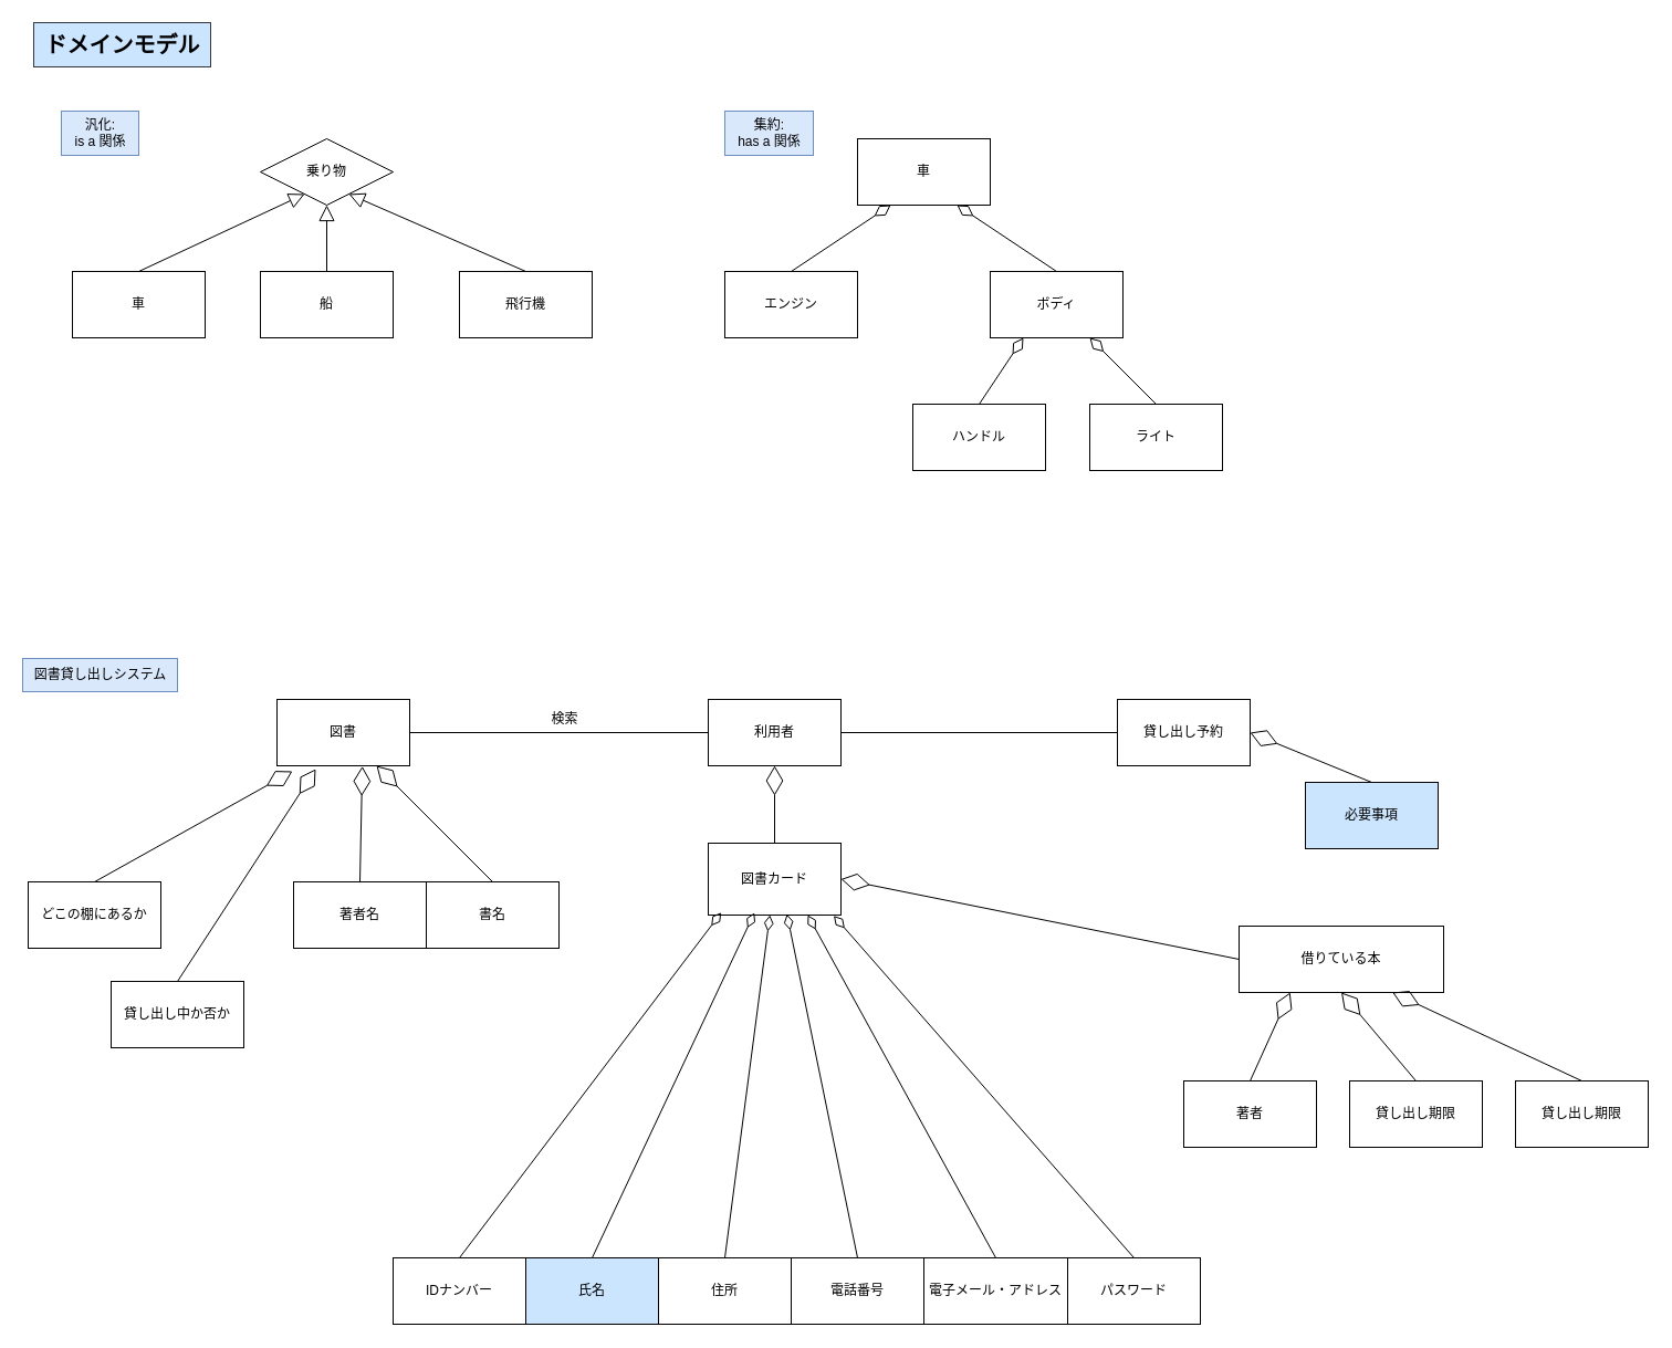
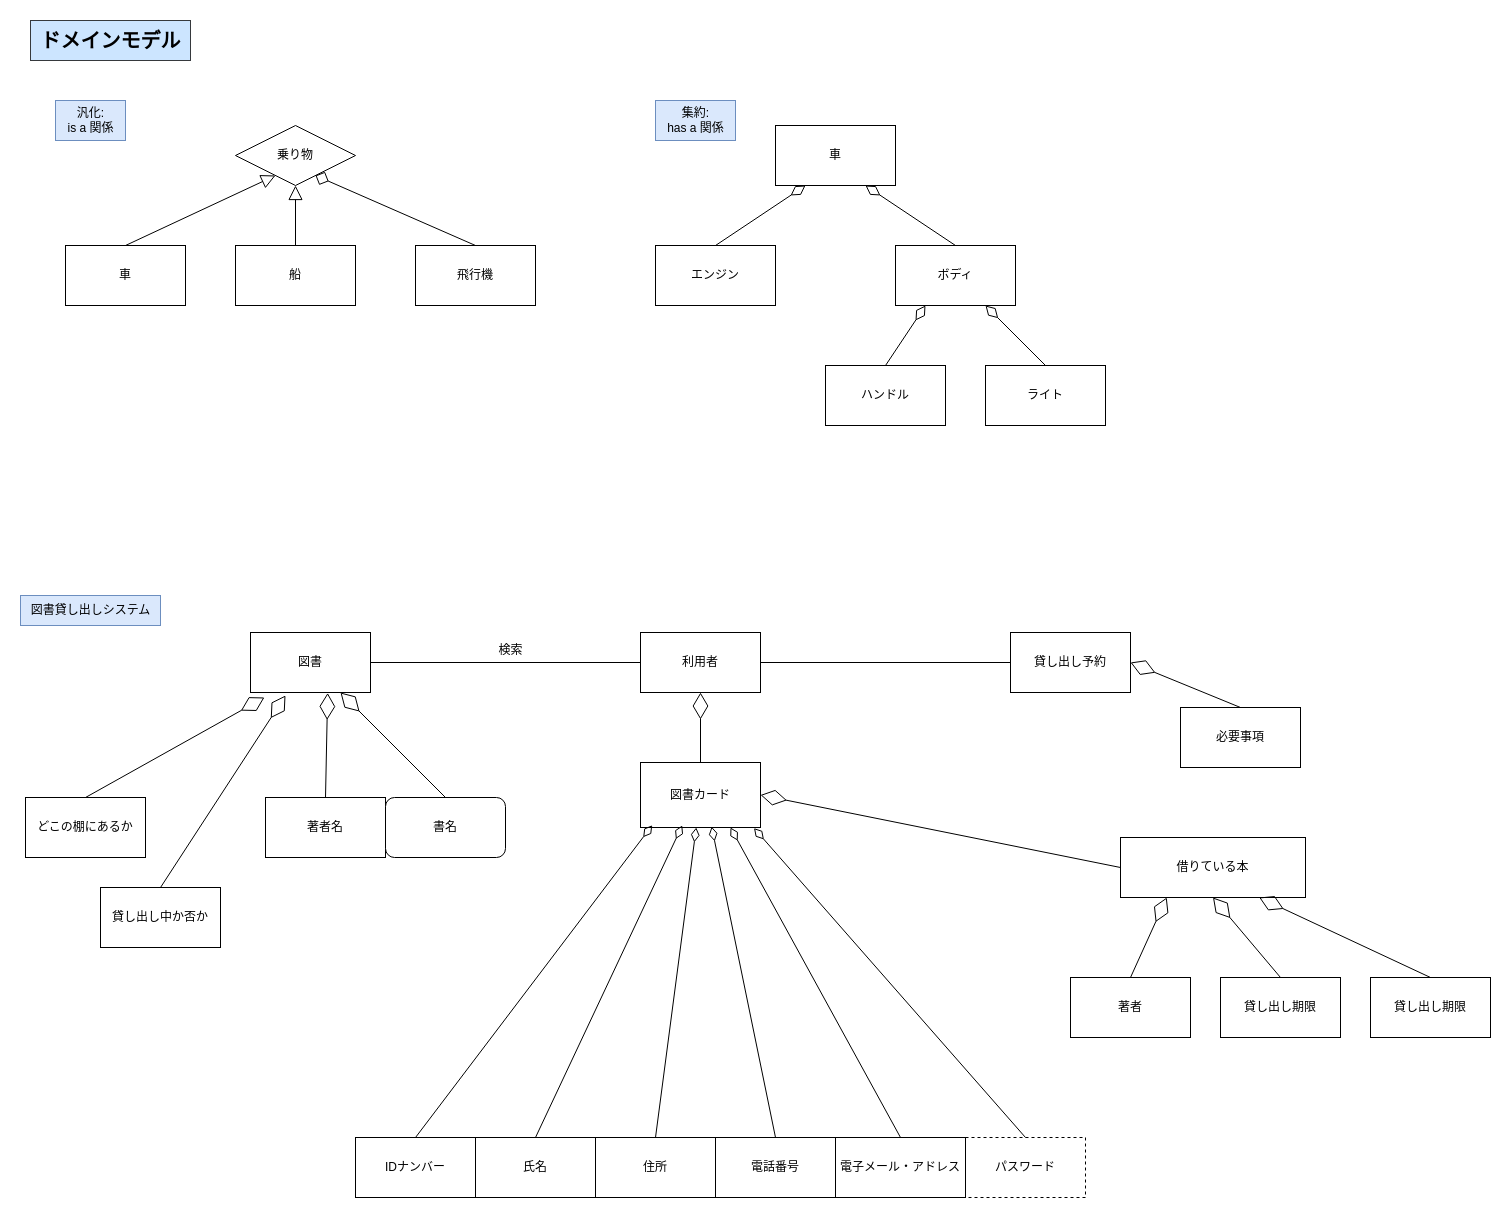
  <mxCell id="0" />
  <mxCell id="1" parent="0" />
  <mxCell id="2" value="乗り物" style="rhombus;whiteSpace=wrap;html=1;" parent="1" vertex="1"><mxGeometry x="235" y="125" width="120" height="60" as="geometry" /></mxCell>
  <mxCell id="3" value="車" style="rounded=0;whiteSpace=wrap;html=1;" parent="1" vertex="1"><mxGeometry x="65" y="245" width="120" height="60" as="geometry" /></mxCell>
  <mxCell id="4" value="船" style="rounded=0;whiteSpace=wrap;html=1;" parent="1" vertex="1"><mxGeometry x="235" y="245" width="120" height="60" as="geometry" /></mxCell>
  <mxCell id="5" value="飛行機" style="rounded=0;whiteSpace=wrap;html=1;" parent="1" vertex="1"><mxGeometry x="415" y="245" width="120" height="60" as="geometry" /></mxCell>
  <mxCell id="6" value="" style="endArrow=block;endFill=0;endSize=12;html=1;rounded=0;exitX=0.5;exitY=0;exitDx=0;exitDy=0;entryX=0.25;entryY=1;entryDx=0;entryDy=0;" parent="1" source="3" target="2" edge="1"><mxGeometry width="160" relative="1" as="geometry"><mxPoint x="235" y="385" as="sourcePoint" /><mxPoint x="395" y="385" as="targetPoint" /></mxGeometry></mxCell>
  <mxCell id="7" value="" style="endArrow=block;endFill=0;endSize=12;html=1;rounded=0;exitX=0.5;exitY=0;exitDx=0;exitDy=0;entryX=0.5;entryY=1;entryDx=0;entryDy=0;" parent="1" source="4" target="2" edge="1"><mxGeometry width="160" relative="1" as="geometry"><mxPoint x="285" y="415" as="sourcePoint" /><mxPoint x="435" y="355" as="targetPoint" /></mxGeometry></mxCell>
- <mxCell id="8" value="" style="endArrow=block;endFill=0;endSize=12;html=1;rounded=0;exitX=0.5;exitY=0;exitDx=0;exitDy=0;entryX=0.75;entryY=1;entryDx=0;entryDy=0;" parent="1" source="5" target="2" edge="1"><mxGeometry width="160" relative="1" as="geometry"><mxPoint x="345" y="415" as="sourcePoint" /><mxPoint x="495" y="355" as="targetPoint" /></mxGeometry></mxCell>
+ <mxCell id="8" value="" style="endArrow=diamond;endFill=0;endSize=12;html=1;rounded=0;exitX=0.5;exitY=0;exitDx=0;exitDy=0;entryX=0.75;entryY=1;entryDx=0;entryDy=0;" parent="1" source="5" target="2" edge="1"><mxGeometry width="160" relative="1" as="geometry"><mxPoint x="345" y="415" as="sourcePoint" /><mxPoint x="495" y="355" as="targetPoint" /></mxGeometry></mxCell>
  <mxCell id="9" value="&lt;font style=&quot;font-size: 20px;&quot;&gt;&lt;b&gt;ドメインモデル&lt;/b&gt;&lt;/font&gt;" style="text;html=1;align=center;verticalAlign=middle;resizable=0;points=[];autosize=1;strokeColor=#36393d;fillColor=#cce5ff;" parent="1" vertex="1"><mxGeometry x="30" y="20" width="160" height="40" as="geometry" /></mxCell>
  <mxCell id="10" value="汎化:&lt;div&gt;is a 関係&lt;/div&gt;" style="text;html=1;align=center;verticalAlign=middle;resizable=0;points=[];autosize=1;strokeColor=#6c8ebf;fillColor=#dae8fc;" parent="1" vertex="1"><mxGeometry x="55" y="100" width="70" height="40" as="geometry" /></mxCell>
  <mxCell id="11" value="車" style="rounded=0;whiteSpace=wrap;html=1;" parent="1" vertex="1"><mxGeometry x="775" y="125" width="120" height="60" as="geometry" /></mxCell>
  <mxCell id="12" value="エンジン" style="rounded=0;whiteSpace=wrap;html=1;" parent="1" vertex="1"><mxGeometry x="655" y="245" width="120" height="60" as="geometry" /></mxCell>
  <mxCell id="13" value="ボディ" style="rounded=0;whiteSpace=wrap;html=1;" parent="1" vertex="1"><mxGeometry x="895" y="245" width="120" height="60" as="geometry" /></mxCell>
  <mxCell id="14" value="ハンドル" style="rounded=0;whiteSpace=wrap;html=1;" parent="1" vertex="1"><mxGeometry x="825" y="365" width="120" height="60" as="geometry" /></mxCell>
  <mxCell id="15" value="ライト" style="rounded=0;whiteSpace=wrap;html=1;" parent="1" vertex="1"><mxGeometry x="985" y="365" width="120" height="60" as="geometry" /></mxCell>
  <mxCell id="16" value="" style="endArrow=diamondThin;html=1;rounded=0;entryX=0.25;entryY=1;entryDx=0;entryDy=0;exitX=0.5;exitY=0;exitDx=0;exitDy=0;endFill=0;endSize=15;" parent="1" source="12" target="11" edge="1"><mxGeometry width="50" height="50" relative="1" as="geometry"><mxPoint x="545" y="395" as="sourcePoint" /><mxPoint x="595" y="345" as="targetPoint" /></mxGeometry></mxCell>
  <mxCell id="17" value="" style="endArrow=diamondThin;html=1;rounded=0;entryX=0.75;entryY=1;entryDx=0;entryDy=0;exitX=0.5;exitY=0;exitDx=0;exitDy=0;endFill=0;endSize=15;" parent="1" source="13" target="11" edge="1"><mxGeometry width="50" height="50" relative="1" as="geometry"><mxPoint x="925" y="265" as="sourcePoint" /><mxPoint x="1015" y="205" as="targetPoint" /></mxGeometry></mxCell>
  <mxCell id="18" value="" style="endArrow=diamondThin;html=1;rounded=0;endFill=0;exitX=0.5;exitY=0;exitDx=0;exitDy=0;endSize=15;" parent="1" source="14" edge="1"><mxGeometry width="50" height="50" relative="1" as="geometry"><mxPoint x="885" y="365" as="sourcePoint" /><mxPoint x="925" y="305" as="targetPoint" /></mxGeometry></mxCell>
  <mxCell id="19" value="" style="endArrow=diamondThin;html=1;rounded=0;entryX=0.75;entryY=1;entryDx=0;entryDy=0;exitX=0.5;exitY=0;exitDx=0;exitDy=0;endFill=0;endSize=15;" parent="1" source="15" target="13" edge="1"><mxGeometry width="50" height="50" relative="1" as="geometry"><mxPoint x="985" y="565" as="sourcePoint" /><mxPoint x="1075" y="505" as="targetPoint" /></mxGeometry></mxCell>
  <mxCell id="20" value="集約:&lt;div&gt;&lt;span style=&quot;background-color: transparent; color: light-dark(rgb(0, 0, 0), rgb(255, 255, 255));&quot;&gt;has a 関係&lt;/span&gt;&lt;/div&gt;" style="text;html=1;align=center;verticalAlign=middle;resizable=0;points=[];autosize=1;strokeColor=#6c8ebf;fillColor=#dae8fc;" parent="1" vertex="1"><mxGeometry x="655" y="100" width="80" height="40" as="geometry" /></mxCell>
  <mxCell id="21" value="利用者" style="rounded=0;whiteSpace=wrap;html=1;" vertex="1" parent="1"><mxGeometry x="640" y="632" width="120" height="60" as="geometry" /></mxCell>
  <mxCell id="22" value="図書カード" style="rounded=0;whiteSpace=wrap;html=1;" vertex="1" parent="1"><mxGeometry x="640" y="762" width="120" height="65" as="geometry" /></mxCell>
  <mxCell id="23" value="" style="endArrow=diamondThin;endFill=0;endSize=24;html=1;exitX=0.5;exitY=0;exitDx=0;exitDy=0;entryX=0.5;entryY=1;entryDx=0;entryDy=0;" edge="1" parent="1" source="22" target="21"><mxGeometry width="160" relative="1" as="geometry"><mxPoint x="710" y="732" as="sourcePoint" /><mxPoint x="1040" y="802" as="targetPoint" /></mxGeometry></mxCell>
  <mxCell id="24" value="IDナンバー" style="rounded=0;whiteSpace=wrap;html=1;" vertex="1" parent="1"><mxGeometry x="355" y="1137" width="120" height="60" as="geometry" /></mxCell>
- <mxCell id="25" value="パスワード" style="rounded=0;whiteSpace=wrap;html=1;" vertex="1" parent="1"><mxGeometry x="965" y="1137" width="120" height="60" as="geometry" /></mxCell>
+ <mxCell id="25" value="パスワード" style="rounded=0;whiteSpace=wrap;html=1;dashed=1;" vertex="1" parent="1"><mxGeometry x="965" y="1137" width="120" height="60" as="geometry" /></mxCell>
  <mxCell id="26" value="" style="endArrow=diamondThin;endFill=0;endSize=12;html=1;exitX=0.5;exitY=0;exitDx=0;exitDy=0;entryX=0.098;entryY=0.965;entryDx=0;entryDy=0;entryPerimeter=0;" edge="1" parent="1" source="24" target="22"><mxGeometry width="160" relative="1" as="geometry"><mxPoint x="619.5" y="892" as="sourcePoint" /><mxPoint x="619.5" y="812" as="targetPoint" /></mxGeometry></mxCell>
  <mxCell id="27" value="" style="endArrow=diamondThin;endFill=0;endSize=12;html=1;exitX=0.5;exitY=0;exitDx=0;exitDy=0;entryX=0.946;entryY=1.01;entryDx=0;entryDy=0;entryPerimeter=0;" edge="1" parent="1" source="25" target="22"><mxGeometry width="160" relative="1" as="geometry"><mxPoint x="870" y="812" as="sourcePoint" /><mxPoint x="1030" y="812" as="targetPoint" /></mxGeometry></mxCell>
  <mxCell id="28" value="貸し出し予約" style="whiteSpace=wrap;html=1;" vertex="1" parent="1"><mxGeometry x="1010" y="632" width="120" height="60" as="geometry" /></mxCell>
  <mxCell id="29" value="" style="endArrow=none;endFill=0;endSize=17;html=1;entryX=1;entryY=0.5;entryDx=0;entryDy=0;exitX=0;exitY=0.5;exitDx=0;exitDy=0;" edge="1" parent="1" source="28" target="21"><mxGeometry width="160" relative="1" as="geometry"><mxPoint x="870" y="812" as="sourcePoint" /><mxPoint x="1030" y="812" as="targetPoint" /></mxGeometry></mxCell>
  <mxCell id="30" value="図書" style="whiteSpace=wrap;html=1;" vertex="1" parent="1"><mxGeometry x="250" y="632" width="120" height="60" as="geometry" /></mxCell>
  <mxCell id="31" value="" style="endArrow=none;endFill=0;endSize=17;html=1;entryX=0;entryY=0.5;entryDx=0;entryDy=0;exitX=1;exitY=0.5;exitDx=0;exitDy=0;" edge="1" parent="1" source="30" target="21"><mxGeometry width="160" relative="1" as="geometry"><mxPoint x="940" y="772" as="sourcePoint" /><mxPoint x="740" y="702" as="targetPoint" /></mxGeometry></mxCell>
  <mxCell id="32" value="著者名" style="whiteSpace=wrap;html=1;" vertex="1" parent="1"><mxGeometry x="265" y="797" width="120" height="60" as="geometry" /></mxCell>
  <mxCell id="33" value="" style="edgeStyle=none;html=1;exitX=0.5;exitY=0;exitDx=0;exitDy=0;endArrow=diamondThin;endFill=0;endSize=24;" edge="1" parent="1" source="34"><mxGeometry relative="1" as="geometry"><mxPoint x="540" y="967" as="sourcePoint" /><mxPoint x="340" y="692" as="targetPoint" /></mxGeometry></mxCell>
- <mxCell id="34" value="書名" style="whiteSpace=wrap;html=1;" vertex="1" parent="1"><mxGeometry x="385" y="797" width="120" height="60" as="geometry" /></mxCell>
+ <mxCell id="34" value="書名" style="whiteSpace=wrap;html=1;rounded=1;" vertex="1" parent="1"><mxGeometry x="385" y="797" width="120" height="60" as="geometry" /></mxCell>
  <mxCell id="35" value="" style="endArrow=diamondThin;endFill=0;endSize=24;html=1;entryX=0.643;entryY=1.008;entryDx=0;entryDy=0;entryPerimeter=0;exitX=0.5;exitY=0;exitDx=0;exitDy=0;" edge="1" parent="1" source="32" target="30"><mxGeometry width="160" relative="1" as="geometry"><mxPoint x="330" y="787" as="sourcePoint" /><mxPoint x="305" y="692" as="targetPoint" /></mxGeometry></mxCell>
- <mxCell id="36" value="氏名" style="whiteSpace=wrap;html=1;fillColor=#cce5ff;" vertex="1" parent="1"><mxGeometry x="475" y="1137" width="120" height="60" as="geometry" /></mxCell>
+ <mxCell id="36" value="氏名" style="whiteSpace=wrap;html=1;" vertex="1" parent="1"><mxGeometry x="475" y="1137" width="120" height="60" as="geometry" /></mxCell>
  <mxCell id="37" value="住所" style="whiteSpace=wrap;html=1;" vertex="1" parent="1"><mxGeometry x="595" y="1137" width="120" height="60" as="geometry" /></mxCell>
  <mxCell id="38" value="電話番号" style="whiteSpace=wrap;html=1;" vertex="1" parent="1"><mxGeometry x="715" y="1137" width="120" height="60" as="geometry" /></mxCell>
  <mxCell id="39" value="電子メール・アドレス" style="whiteSpace=wrap;html=1;" vertex="1" parent="1"><mxGeometry x="835" y="1137" width="130" height="60" as="geometry" /></mxCell>
  <mxCell id="40" value="" style="endArrow=diamondThin;endFill=0;endSize=12;html=1;exitX=0.5;exitY=0;exitDx=0;exitDy=0;entryX=0.348;entryY=0.968;entryDx=0;entryDy=0;entryPerimeter=0;" edge="1" parent="1" source="36" target="22"><mxGeometry width="160" relative="1" as="geometry"><mxPoint x="930" y="842" as="sourcePoint" /><mxPoint x="1118.24" y="925.3" as="targetPoint" /></mxGeometry></mxCell>
  <mxCell id="41" value="" style="endArrow=diamondThin;endFill=0;endSize=12;html=1;exitX=0.5;exitY=0;exitDx=0;exitDy=0;" edge="1" parent="1" source="37" target="22"><mxGeometry width="160" relative="1" as="geometry"><mxPoint x="925" y="992" as="sourcePoint" /><mxPoint x="700" y="817" as="targetPoint" /></mxGeometry></mxCell>
  <mxCell id="42" value="" style="endArrow=diamondThin;endFill=0;endSize=12;html=1;exitX=0.5;exitY=0;exitDx=0;exitDy=0;entryX=0.593;entryY=0.987;entryDx=0;entryDy=0;entryPerimeter=0;" edge="1" parent="1" source="38" target="22"><mxGeometry width="160" relative="1" as="geometry"><mxPoint x="935" y="1002" as="sourcePoint" /><mxPoint x="1174.88" y="921.46" as="targetPoint" /></mxGeometry></mxCell>
  <mxCell id="43" value="" style="endArrow=diamondThin;endFill=0;endSize=12;html=1;exitX=0.5;exitY=0;exitDx=0;exitDy=0;entryX=0.75;entryY=1;entryDx=0;entryDy=0;" edge="1" parent="1" source="39" target="22"><mxGeometry width="160" relative="1" as="geometry"><mxPoint x="945" y="1012" as="sourcePoint" /><mxPoint x="730" y="827" as="targetPoint" /></mxGeometry></mxCell>
  <mxCell id="44" value="図書貸し出しシステム" style="text;html=1;align=center;verticalAlign=middle;resizable=0;points=[];autosize=1;strokeColor=#6c8ebf;fillColor=#dae8fc;" vertex="1" parent="1"><mxGeometry x="20" y="595" width="140" height="30" as="geometry" /></mxCell>
  <mxCell id="45" value="貸し出し期限" style="whiteSpace=wrap;html=1;" vertex="1" parent="1"><mxGeometry x="1220" y="977" width="120" height="60" as="geometry" /></mxCell>
  <mxCell id="46" value="検索" style="text;html=1;align=center;verticalAlign=middle;resizable=0;points=[];autosize=1;strokeColor=none;fillColor=none;" vertex="1" parent="1"><mxGeometry x="485" y="635" width="50" height="30" as="geometry" /></mxCell>
  <mxCell id="47" value="貸し出し中か否か" style="whiteSpace=wrap;html=1;" vertex="1" parent="1"><mxGeometry x="100" y="887" width="120" height="60" as="geometry" /></mxCell>
  <mxCell id="48" value="" style="endArrow=diamondThin;startArrow=none;endFill=0;startFill=0;endSize=24;html=1;exitX=0.5;exitY=0;exitDx=0;exitDy=0;" edge="1" parent="1" source="47"><mxGeometry width="160" relative="1" as="geometry"><mxPoint x="340" y="1037" as="sourcePoint" /><mxPoint x="285" y="695" as="targetPoint" /></mxGeometry></mxCell>
  <mxCell id="49" value="どこの棚にあるか" style="whiteSpace=wrap;html=1;" vertex="1" parent="1"><mxGeometry y="797" width="120" height="60" as="geometry" x="25" /></mxCell>
  <mxCell id="50" value="" style="endArrow=diamondThin;startArrow=none;endFill=0;startFill=0;endSize=24;html=1;exitX=0.5;exitY=0;exitDx=0;exitDy=0;entryX=0.116;entryY=1.083;entryDx=0;entryDy=0;entryPerimeter=0;" edge="1" parent="1" source="49" target="30"><mxGeometry width="160" relative="1" as="geometry"><mxPoint x="50" y="937" as="sourcePoint" /><mxPoint x="270" y="747" as="targetPoint" /></mxGeometry></mxCell>
  <mxCell id="51" value="借りている本" style="whiteSpace=wrap;html=1;" vertex="1" parent="1"><mxGeometry x="1120" y="837" width="185" height="60" as="geometry" /></mxCell>
  <mxCell id="52" value="" style="endArrow=diamondThin;endFill=0;endSize=24;html=1;entryX=1;entryY=0.5;entryDx=0;entryDy=0;exitX=0;exitY=0.5;exitDx=0;exitDy=0;" edge="1" parent="1" source="51" target="22"><mxGeometry width="160" relative="1" as="geometry"><mxPoint x="880" y="1047" as="sourcePoint" /><mxPoint x="1040" y="1047" as="targetPoint" /></mxGeometry></mxCell>
  <mxCell id="53" value="" style="endArrow=diamondThin;endFill=0;endSize=24;html=1;entryX=0.25;entryY=1;entryDx=0;entryDy=0;exitX=0.5;exitY=0;exitDx=0;exitDy=0;" edge="1" parent="1" source="54" target="51"><mxGeometry width="160" relative="1" as="geometry"><mxPoint x="1160" y="1037" as="sourcePoint" /><mxPoint x="1180" y="897" as="targetPoint" /></mxGeometry></mxCell>
  <mxCell id="54" value="著者" style="whiteSpace=wrap;html=1;" vertex="1" parent="1"><mxGeometry x="1070" y="977" width="120" height="60" as="geometry" /></mxCell>
  <mxCell id="55" value="貸し出し期限" style="whiteSpace=wrap;html=1;" vertex="1" parent="1"><mxGeometry x="1370" y="977" width="120" height="60" as="geometry" /></mxCell>
  <mxCell id="56" value="" style="endArrow=diamondThin;endFill=0;endSize=24;html=1;entryX=0.5;entryY=1;entryDx=0;entryDy=0;exitX=0.5;exitY=0;exitDx=0;exitDy=0;" edge="1" parent="1" source="45" target="51"><mxGeometry width="160" relative="1" as="geometry"><mxPoint x="1150" y="987" as="sourcePoint" /><mxPoint x="1160" y="907" as="targetPoint" /></mxGeometry></mxCell>
  <mxCell id="57" value="" style="endArrow=diamondThin;endFill=0;endSize=24;html=1;entryX=0.75;entryY=1;entryDx=0;entryDy=0;exitX=0.5;exitY=0;exitDx=0;exitDy=0;" edge="1" parent="1" source="55" target="51"><mxGeometry width="160" relative="1" as="geometry"><mxPoint x="1160" y="997" as="sourcePoint" /><mxPoint x="1170" y="917" as="targetPoint" /></mxGeometry></mxCell>
- <mxCell id="58" value="必要事項" style="whiteSpace=wrap;html=1;fillColor=#cce5ff;" vertex="1" parent="1"><mxGeometry x="1180" y="707" width="120" height="60" as="geometry" /></mxCell>
+ <mxCell id="58" value="必要事項" style="whiteSpace=wrap;html=1;" vertex="1" parent="1"><mxGeometry x="1180" y="707" width="120" height="60" as="geometry" /></mxCell>
  <mxCell id="59" value="" style="endArrow=diamondThin;endFill=0;endSize=24;html=1;entryX=1;entryY=0.5;entryDx=0;entryDy=0;exitX=0.5;exitY=0;exitDx=0;exitDy=0;" edge="1" parent="1" source="58" target="28"><mxGeometry width="160" relative="1" as="geometry"><mxPoint x="790" y="977" as="sourcePoint" /><mxPoint x="950" y="977" as="targetPoint" /></mxGeometry></mxCell>
